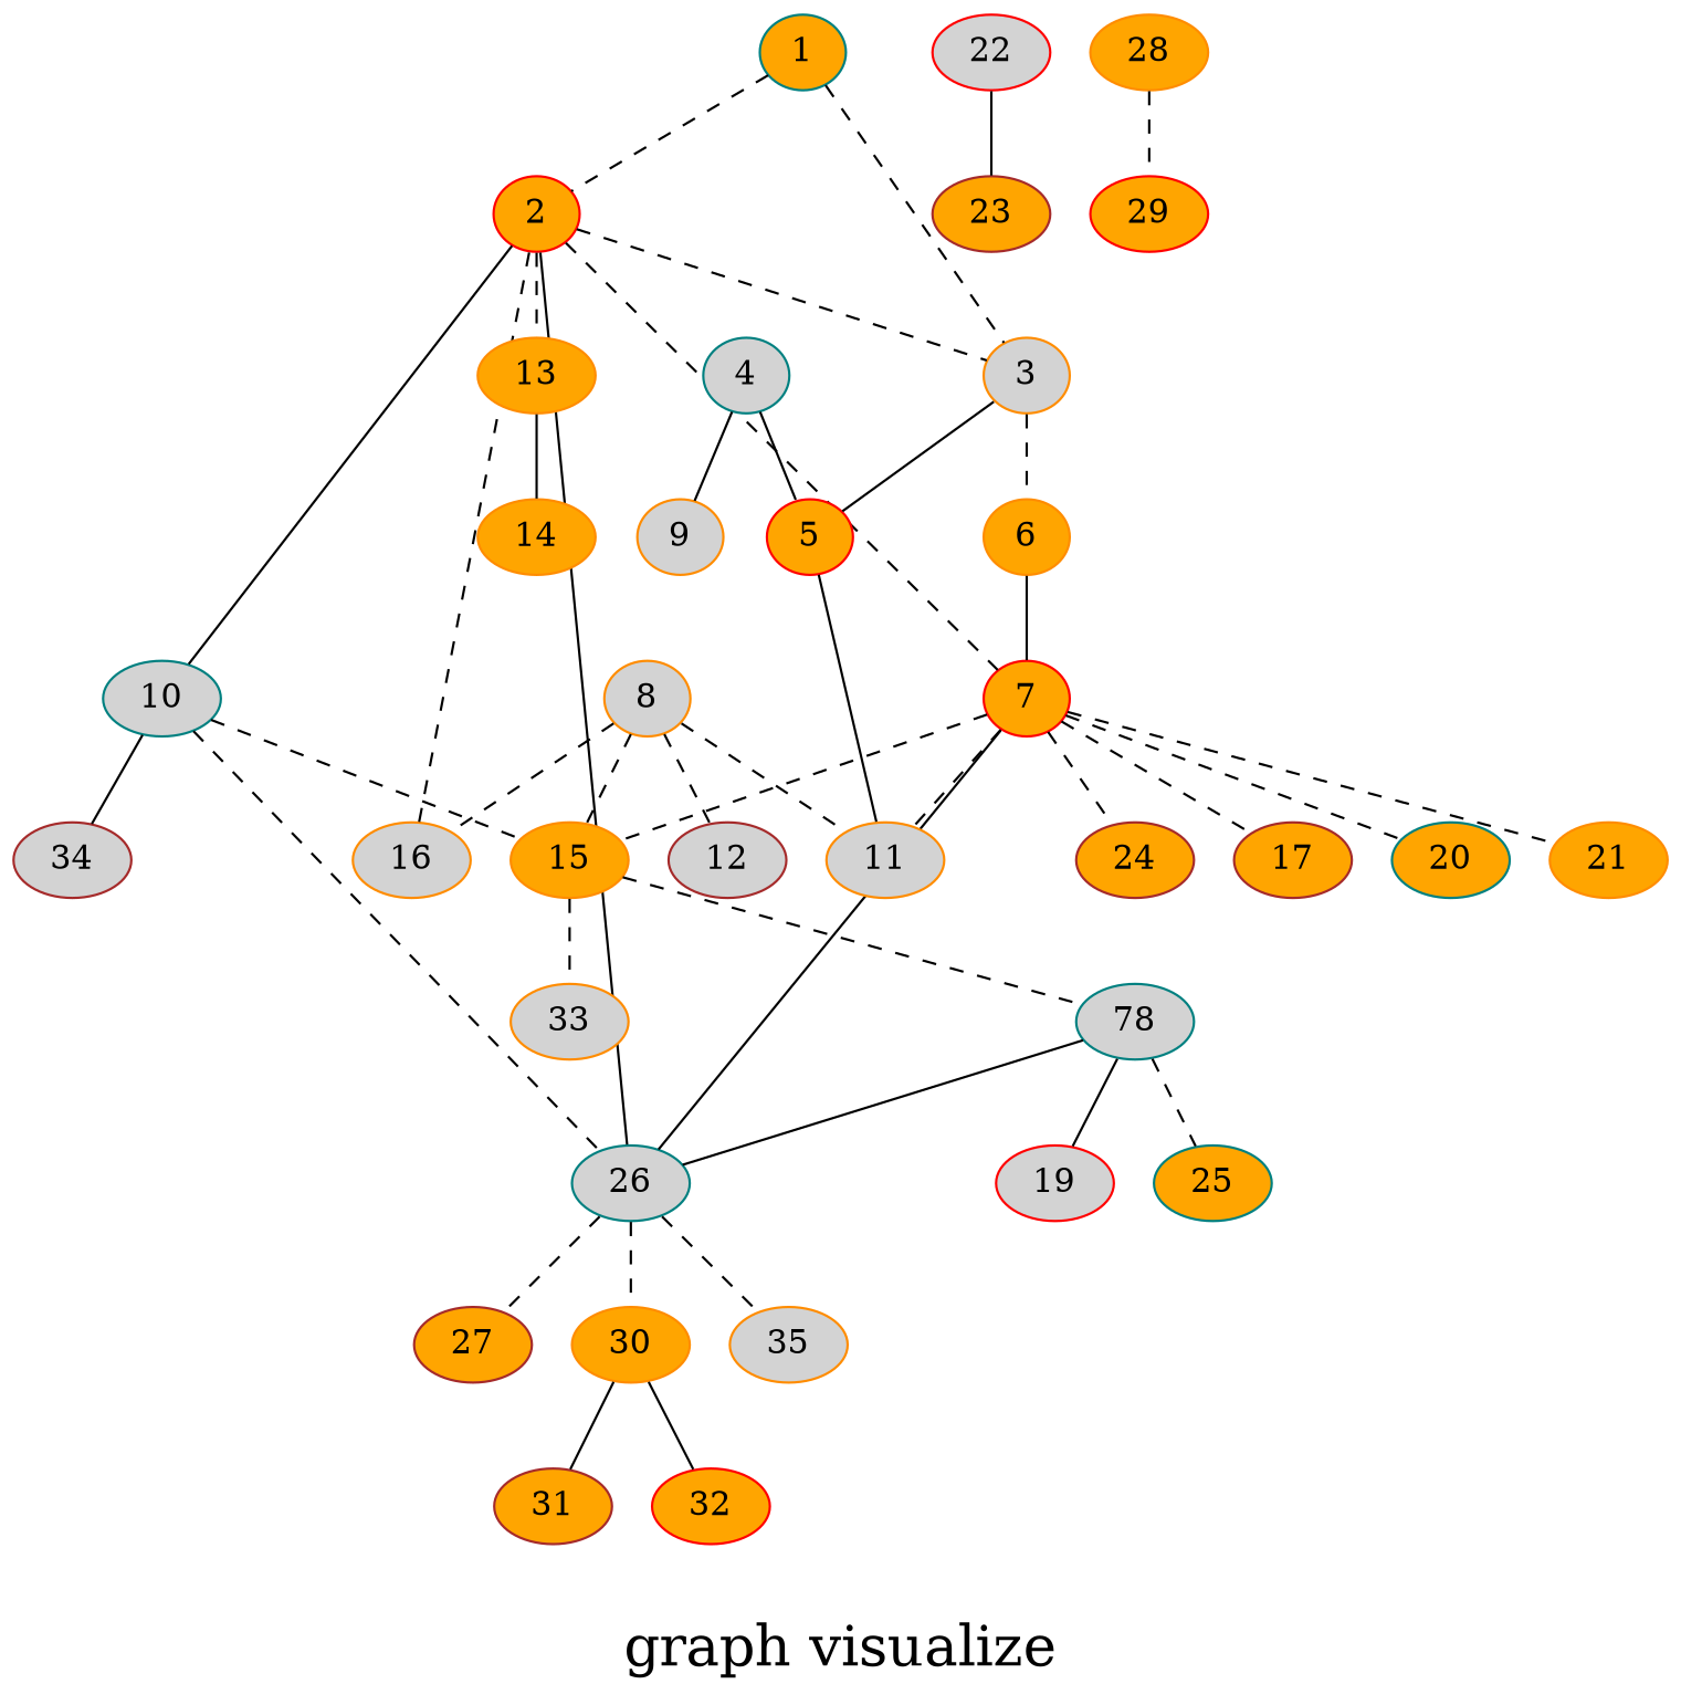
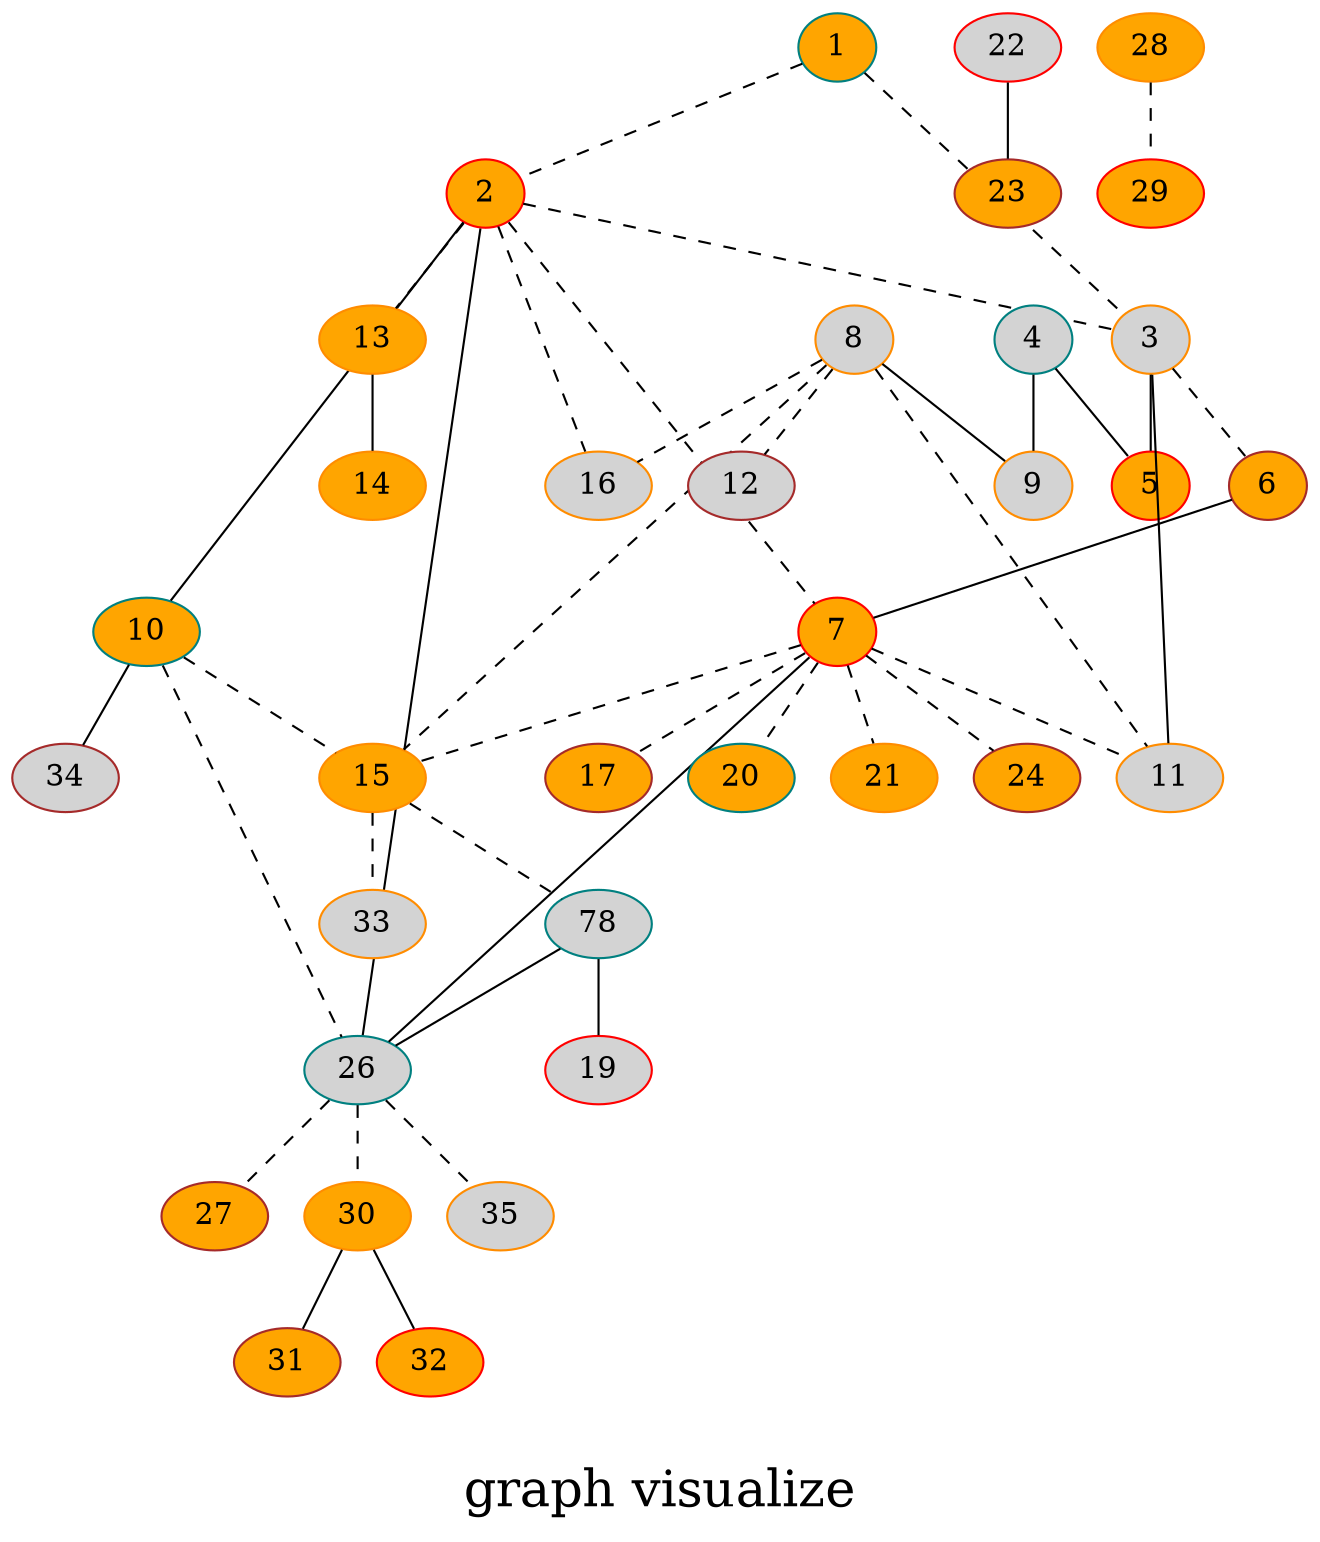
  graph {
    fontsize=24
    label="\ngraph visualize\n"
    splines=false
    node [color=darkorange fillcolor=orange shape=ellipse style=filled]
    edge [style=dashed]
    1 [color=teal height=0.3 width=0.3]
    2 [color=red height=0.3 width=0.3]
    3 [fillcolor=lightgrey height=0.3 width=0.3]
    7 [color=red height=0.3 width=0.3]
-   10 [color=teal fillcolor=lightgrey height=0.3 width=0.3]
+   10 [color=teal height=0.3 width=0.3]
    16 [fillcolor=lightgrey height=0.3 width=0.3]
    26 [color=teal fillcolor=lightgrey height=0.3 width=0.3]
    13 [height=0.3 width=0.3]
    5 [color=red height=0.3 width=0.3]
-   6 [height=0.3 width=0.3]
+   6 [color=brown height=0.3 width=0.3]
    11 [fillcolor=lightgrey height=0.3 width=0.3]
    15 [height=0.3 width=0.3]
    17 [color=brown height=0.3 width=0.3]
    20 [color=teal height=0.3 width=0.3]
    21 [height=0.3 width=0.3]
    24 [color=brown height=0.3 width=0.3]
    34 [color=brown fillcolor=lightgrey height=0.3 width=0.3]
    27 [color=brown height=0.3 width=0.3]
    30 [height=0.3 width=0.3]
    35 [fillcolor=lightgrey height=0.3 width=0.3]
    4 [color=teal fillcolor=lightgrey height=0.3 width=0.3]
    9 [fillcolor=lightgrey height=0.3 width=0.3]
    n23 [color=teal fillcolor=lightgrey height=0.3 label=78 width=0.3]
    33 [fillcolor=lightgrey height=0.3 width=0.3]
    8 [fillcolor=lightgrey height=0.3 width=0.3]
    12 [color=brown fillcolor=lightgrey height=0.3 width=0.3]
    14 [height=0.3 width=0.3]
    19 [color=red fillcolor=lightgrey height=0.3 width=0.3]
-   25 [color=teal height=0.3 width=0.3]
    22 [color=red fillcolor=lightgrey height=0.3 width=0.3]
    23 [color=brown height=0.3 width=0.3]
    31 [color=brown height=0.3 width=0.3]
    32 [color=red height=0.3 width=0.3]
    28 [height=0.3 width=0.3]
    29 [color=red height=0.3 width=0.3]
    1 -- 2
    1 -- 3
    2 -- 3
    2 -- 7
    2 -- 10 [style=solid]
    2 -- 16
    2 -- 26 [style=solid]
    2 -- 13
    3 -- 5 [style=solid]
    3 -- 6
-   5 -- 11 [style=solid]
+   3 -- 11 [style=solid]
    7 -- 26 [style=solid]
    7 -- 11
    7 -- 15
    7 -- 17
    7 -- 20
    7 -- 21
    7 -- 24
    10 -- 26
    10 -- 15
    10 -- 34 [style=solid]
    26 -- 27
    26 -- 30
    26 -- 35
    13 -- 14 [style=solid]
    6 -- 7 [style=solid]
    15 -- n23
    15 -- 33
    30 -- 31 [style=solid]
    30 -- 32 [style=solid]
    4 -- 5 [style=solid]
    4 -- 9 [style=solid]
    n23 -- 26 [style=solid]
    n23 -- 19 [style=solid]
-   n23 -- 25
    8 -- 16
    8 -- 11
    8 -- 15
+   8 -- 9 [style=solid]
    8 -- 12
    22 -- 23 [style=solid]
    28 -- 29
  }
